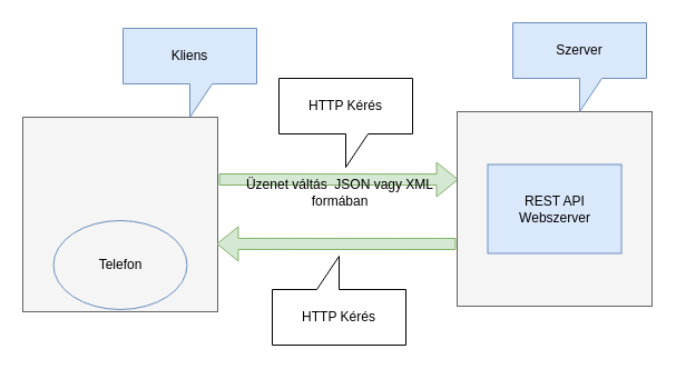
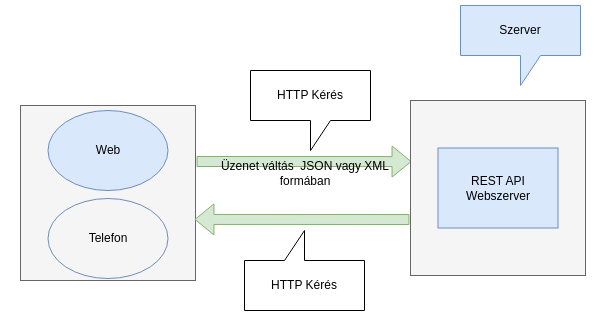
  <mxCell id="0" />
  <mxCell id="1" parent="0" />
  <mxCell id="2" value="" style="whiteSpace=wrap;html=1;aspect=fixed;fillColor=#f5f5f5;strokeColor=#666666;fontColor=#333333;" vertex="1" parent="1"><mxGeometry x="20" y="105" width="175" height="175" as="geometry" /></mxCell>
- <mxCell id="3" value="Kliens" style="shape=callout;whiteSpace=wrap;html=1;perimeter=calloutPerimeter;fillColor=#dae8fc;strokeColor=#6c8ebf;" vertex="1" parent="1"><mxGeometry x="110" y="25" width="120" height="80" as="geometry" /></mxCell>
+ <mxCell id="4" value="Web" style="ellipse;whiteSpace=wrap;html=1;fillColor=#dae8fc;strokeColor=#6c8ebf;" vertex="1" parent="1"><mxGeometry x="47.5" y="110" width="120" height="80" as="geometry" /></mxCell>
  <mxCell id="5" value="Telefon" style="ellipse;whiteSpace=wrap;html=1;fillColor=#f5f5f5;strokeColor=#6c8ebf;" vertex="1" parent="1"><mxGeometry x="47.5" y="198" width="120" height="80" as="geometry" /></mxCell>
  <mxCell id="6" value="" style="shape=flexArrow;endArrow=classic;html=1;rounded=0;exitX=1.006;exitY=0.32;exitDx=0;exitDy=0;exitPerimeter=0;entryX=0.006;entryY=0.349;entryDx=0;entryDy=0;entryPerimeter=0;fillColor=#d5e8d4;strokeColor=#82b366;" edge="1" parent="1" source="2" target="7"><mxGeometry width="50" height="50" relative="1" as="geometry"><mxPoint x="340" y="360" as="sourcePoint" /><mxPoint x="360" y="161" as="targetPoint" /></mxGeometry></mxCell>
  <mxCell id="7" value="" style="whiteSpace=wrap;html=1;aspect=fixed;fillColor=#f5f5f5;strokeColor=#666666;fontColor=#333333;" vertex="1" parent="1"><mxGeometry x="410" y="100" width="175" height="175" as="geometry" /></mxCell>
  <mxCell id="8" value="" style="shape=flexArrow;endArrow=classic;html=1;rounded=0;exitX=-0.006;exitY=0.68;exitDx=0;exitDy=0;exitPerimeter=0;entryX=0.994;entryY=0.651;entryDx=0;entryDy=0;entryPerimeter=0;fillColor=#d5e8d4;strokeColor=#82b366;" edge="1" parent="1" source="7" target="2"><mxGeometry width="50" height="50" relative="1" as="geometry"><mxPoint x="200.08" y="282.03" as="sourcePoint" /><mxPoint x="410.005" y="280.005" as="targetPoint" /></mxGeometry></mxCell>
  <mxCell id="9" value="HTTP Kérés" style="shape=callout;whiteSpace=wrap;html=1;perimeter=calloutPerimeter;" vertex="1" parent="1"><mxGeometry x="250" y="70" width="120" height="80" as="geometry" /></mxCell>
  <mxCell id="10" value="HTTP Kérés" style="shape=callout;whiteSpace=wrap;html=1;perimeter=calloutPerimeter;direction=west;" vertex="1" parent="1"><mxGeometry x="244" y="230" width="120" height="80" as="geometry" /></mxCell>
- <mxCell id="11" value="Szerver" style="shape=callout;whiteSpace=wrap;html=1;perimeter=calloutPerimeter;fillColor=#dae8fc;strokeColor=#6c8ebf;" vertex="1" parent="1"><mxGeometry x="460" y="20" width="120" height="80" as="geometry" /></mxCell>
+ <mxCell id="11" value="Szerver" style="shape=callout;whiteSpace=wrap;html=1;perimeter=calloutPerimeter;fillColor=#dae8fc;strokeColor=#6c8ebf;" vertex="1" parent="1"><mxGeometry x="460" y="5" width="120" height="80" as="geometry" /></mxCell>
  <mxCell id="12" value="Üzenet váltás&amp;nbsp; JSON vagy XML formában" style="text;html=1;strokeColor=none;fillColor=none;align=center;verticalAlign=middle;whiteSpace=wrap;rounded=0;" vertex="1" parent="1"><mxGeometry x="215" y="157.5" width="180" height="30" as="geometry" /></mxCell>
  <mxCell id="13" value="REST API&lt;br&gt;Webszerver" style="whiteSpace=wrap;html=1;fillColor=#dae8fc;strokeColor=#6c8ebf;rounded=0;" vertex="1" parent="1"><mxGeometry x="437.5" y="147.5" width="120" height="80" as="geometry" /></mxCell>
